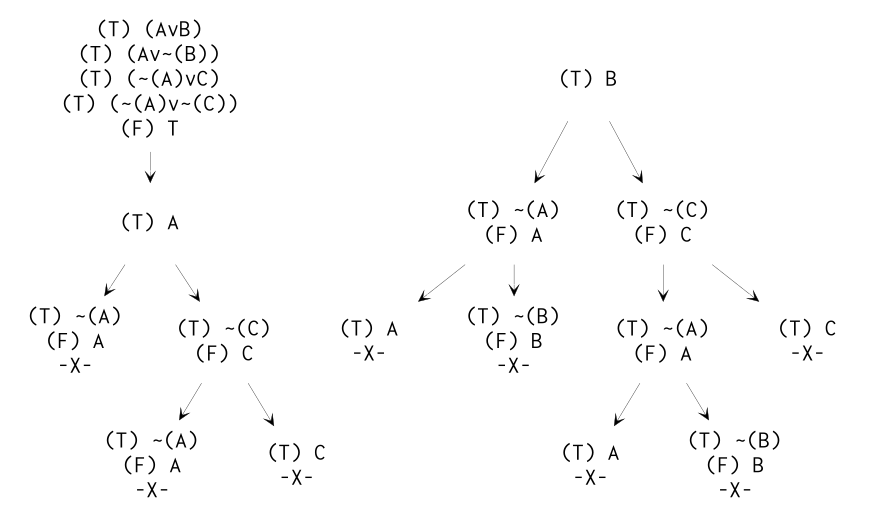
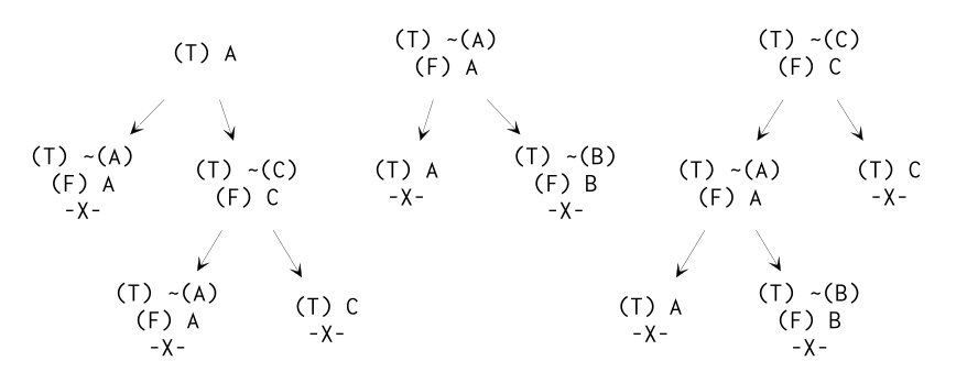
  digraph {
    nodesep=0.1
    ranksep=0.2
    node [fontname=Courier fontsize=10 shape=plaintext]
    edge [arrowhead=vee arrowsize=0.5 penwidth=0.15]
-   n1 [label="(T) (AvB)\n(T) (Av~(B))\n(T) (~(A)vC)\n(T) (~(A)v~(C))\n(F) T"]
    n2 [label="(T) A"]
    n3 [label="(T) ~(A)\n(F) A\n-X-"]
    n4 [label="(T) ~(C)\n(F) C"]
-   n5 [label="(T) B"]
    n6 [label="(T) ~(A)\n(F) A"]
    n7 [label="(T) ~(C)\n(F) C"]
    n8 [label="(T) ~(A)\n(F) A\n-X-"]
    n9 [label="(T) C\n-X-"]
    n10 [label="(T) A\n-X-"]
    n11 [label="(T) ~(B)\n(F) B\n-X-"]
    n12 [label="(T) ~(A)\n(F) A"]
    n13 [label="(T) C\n-X-"]
    n14 [label="(T) A\n-X-"]
    n15 [label="(T) ~(B)\n(F) B\n-X-"]
-   n1 -> n2
    n2 -> n3
    n2 -> n4
    n4 -> n8
    n4 -> n9
-   n5 -> n6
-   n5 -> n7
    n6 -> n10
    n6 -> n11
    n7 -> n12
    n7 -> n13
    n12 -> n14
    n12 -> n15
  }
